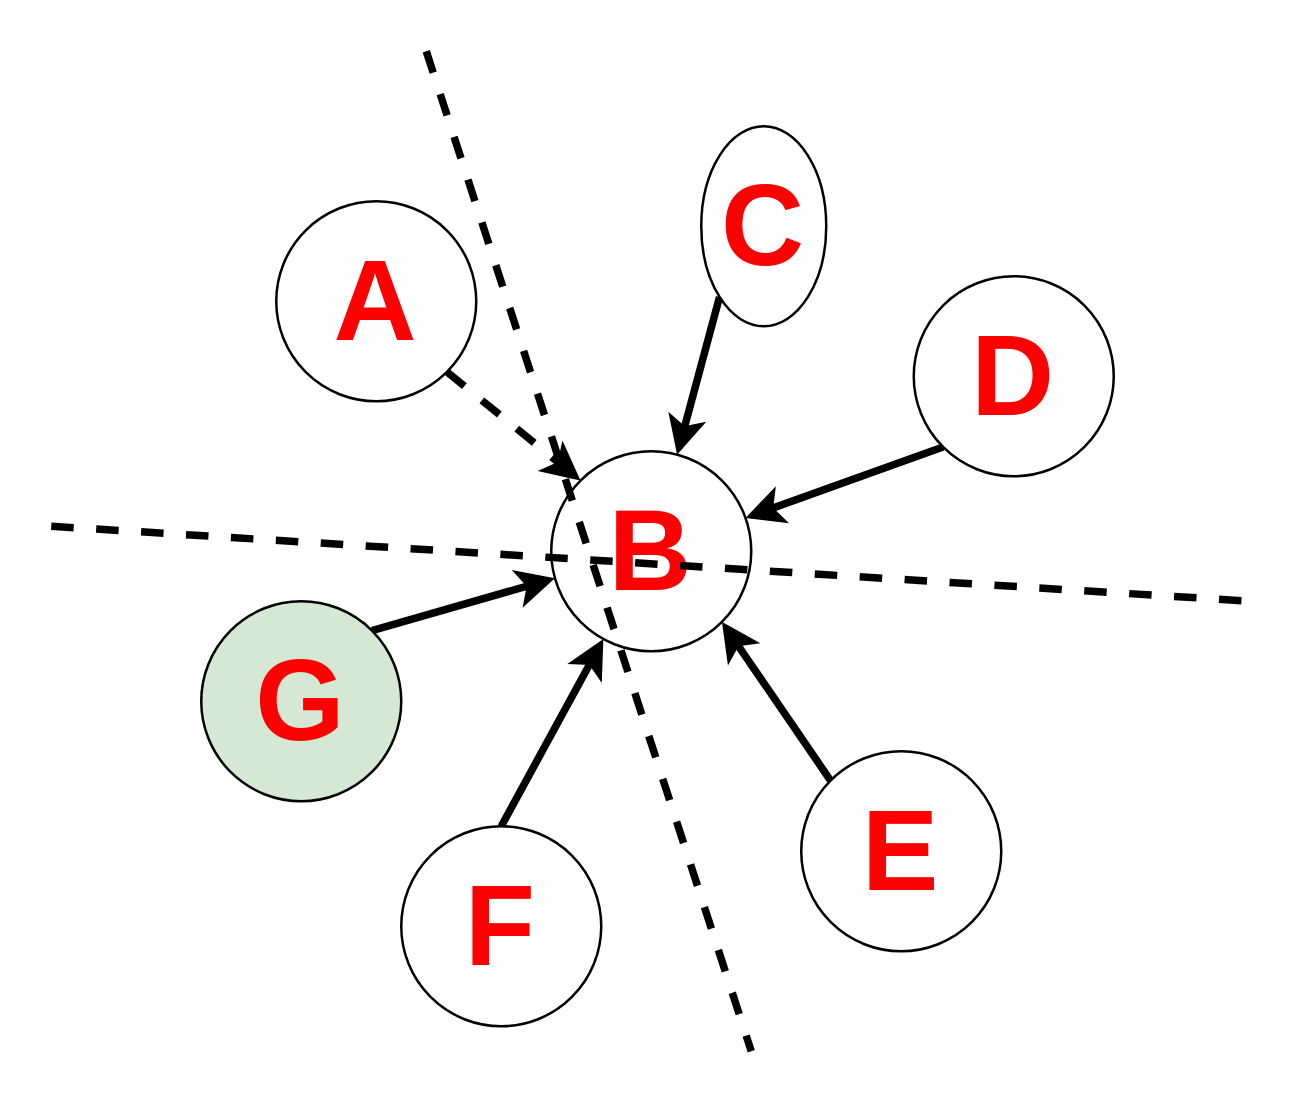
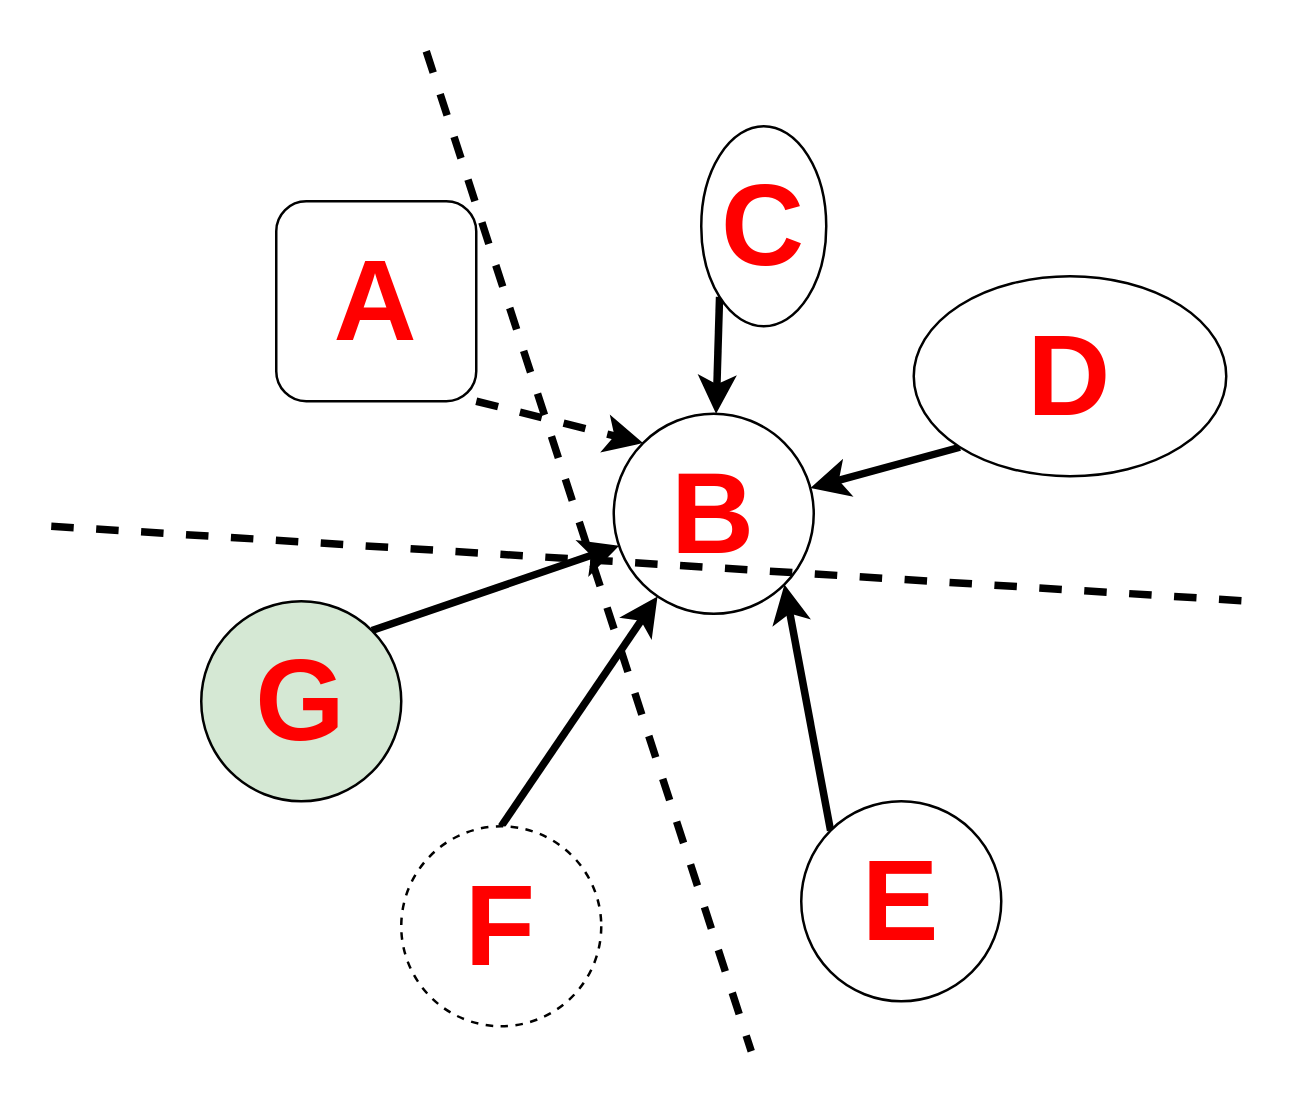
  <mxCell id="0" />
  <mxCell id="1" parent="0" />
- <mxCell id="2" value="B" style="ellipse;whiteSpace=wrap;html=1;aspect=fixed;fontSize=46;fontColor=#FF0000;fontStyle=1;verticalAlign=middle;" vertex="1" parent="1"><mxGeometry x="220" y="180" width="80" height="80" as="geometry" /></mxCell>
+ <mxCell id="2" value="B" style="ellipse;whiteSpace=wrap;html=1;aspect=fixed;fontSize=46;fontColor=#FF0000;fontStyle=1;verticalAlign=middle;" vertex="1" parent="1"><mxGeometry x="245" y="165" width="80" height="80" as="geometry" /></mxCell>
  <mxCell id="3" style="rounded=0;orthogonalLoop=1;jettySize=auto;html=1;exitX=1;exitY=1;exitDx=0;exitDy=0;entryX=0;entryY=0;entryDx=0;entryDy=0;strokeWidth=3;dashed=1;" edge="1" parent="1" source="4" target="2"><mxGeometry relative="1" as="geometry" /></mxCell>
- <mxCell id="4" value="A" style="ellipse;whiteSpace=wrap;html=1;aspect=fixed;fontSize=46;fontColor=#FF0000;fontStyle=1;verticalAlign=middle;" vertex="1" parent="1"><mxGeometry x="110" y="80" width="80" height="80" as="geometry" /></mxCell>
+ <mxCell id="4" value="A" style="whiteSpace=wrap;html=1;aspect=fixed;fontSize=46;fontColor=#FF0000;fontStyle=1;verticalAlign=middle;rounded=1;" vertex="1" parent="1"><mxGeometry x="110" y="80" width="80" height="80" as="geometry" /></mxCell>
  <mxCell id="5" style="edgeStyle=none;shape=connector;rounded=0;orthogonalLoop=1;jettySize=auto;html=1;exitX=0;exitY=1;exitDx=0;exitDy=0;strokeColor=default;strokeWidth=3;align=center;verticalAlign=middle;fontFamily=Helvetica;fontSize=11;fontColor=default;labelBackgroundColor=default;endArrow=classic;" edge="1" parent="1" source="6" target="2"><mxGeometry relative="1" as="geometry" /></mxCell>
  <mxCell id="6" value="C" style="ellipse;whiteSpace=wrap;html=1;aspect=fixed;fontSize=46;fontColor=#FF0000;fontStyle=1;verticalAlign=middle;" vertex="1" parent="1"><mxGeometry x="280" y="50" width="50" height="80" as="geometry" /></mxCell>
  <mxCell id="7" style="edgeStyle=none;shape=connector;rounded=0;orthogonalLoop=1;jettySize=auto;html=1;exitX=0;exitY=1;exitDx=0;exitDy=0;strokeColor=default;strokeWidth=3;align=center;verticalAlign=middle;fontFamily=Helvetica;fontSize=11;fontColor=default;labelBackgroundColor=default;endArrow=classic;" edge="1" parent="1" source="8" target="2"><mxGeometry relative="1" as="geometry" /></mxCell>
- <mxCell id="8" value="D" style="ellipse;whiteSpace=wrap;html=1;aspect=fixed;fontSize=46;fontColor=#FF0000;fontStyle=1;verticalAlign=middle;" vertex="1" parent="1"><mxGeometry x="365" y="110" width="80" height="80" as="geometry" /></mxCell>
+ <mxCell id="8" value="D" style="ellipse;whiteSpace=wrap;html=1;aspect=fixed;fontSize=46;fontColor=#FF0000;fontStyle=1;verticalAlign=middle;" vertex="1" parent="1"><mxGeometry x="365" y="110" width="125" height="80" as="geometry" /></mxCell>
  <mxCell id="9" style="edgeStyle=none;shape=connector;rounded=0;orthogonalLoop=1;jettySize=auto;html=1;exitX=0;exitY=0;exitDx=0;exitDy=0;entryX=1;entryY=1;entryDx=0;entryDy=0;strokeColor=default;strokeWidth=3;align=center;verticalAlign=middle;fontFamily=Helvetica;fontSize=11;fontColor=default;labelBackgroundColor=default;endArrow=classic;" edge="1" parent="1" source="10" target="2"><mxGeometry relative="1" as="geometry" /></mxCell>
- <mxCell id="10" value="E" style="ellipse;whiteSpace=wrap;html=1;aspect=fixed;fontSize=46;fontColor=#FF0000;fontStyle=1;verticalAlign=middle;" vertex="1" parent="1"><mxGeometry x="320" y="300" width="80" height="80" as="geometry" /></mxCell>
+ <mxCell id="10" value="E" style="ellipse;whiteSpace=wrap;html=1;aspect=fixed;fontSize=46;fontColor=#FF0000;fontStyle=1;verticalAlign=middle;" vertex="1" parent="1"><mxGeometry x="320" y="320" width="80" height="80" as="geometry" /></mxCell>
  <mxCell id="11" style="edgeStyle=none;shape=connector;rounded=0;orthogonalLoop=1;jettySize=auto;html=1;exitX=0.5;exitY=0;exitDx=0;exitDy=0;strokeColor=default;strokeWidth=3;align=center;verticalAlign=middle;fontFamily=Helvetica;fontSize=11;fontColor=default;labelBackgroundColor=default;endArrow=classic;" edge="1" parent="1" source="12" target="2"><mxGeometry relative="1" as="geometry" /></mxCell>
- <mxCell id="12" value="F" style="ellipse;whiteSpace=wrap;html=1;aspect=fixed;fontSize=46;fontColor=#FF0000;fontStyle=1;verticalAlign=middle;" vertex="1" parent="1"><mxGeometry x="160" y="330" width="80" height="80" as="geometry" /></mxCell>
+ <mxCell id="12" value="F" style="ellipse;whiteSpace=wrap;html=1;aspect=fixed;fontSize=46;fontColor=#FF0000;fontStyle=1;verticalAlign=middle;dashed=1;" vertex="1" parent="1"><mxGeometry x="160" y="330" width="80" height="80" as="geometry" /></mxCell>
  <mxCell id="13" style="edgeStyle=none;shape=connector;rounded=0;orthogonalLoop=1;jettySize=auto;html=1;exitX=1;exitY=0;exitDx=0;exitDy=0;strokeColor=default;strokeWidth=3;align=center;verticalAlign=middle;fontFamily=Helvetica;fontSize=11;fontColor=default;labelBackgroundColor=default;endArrow=classic;" edge="1" parent="1" source="14" target="2"><mxGeometry relative="1" as="geometry" /></mxCell>
  <mxCell id="14" value="G" style="ellipse;whiteSpace=wrap;html=1;aspect=fixed;fontSize=46;fontColor=#FF0000;fontStyle=1;verticalAlign=middle;fillColor=#d5e8d4;" vertex="1" parent="1"><mxGeometry x="80" y="240" width="80" height="80" as="geometry" /></mxCell>
  <mxCell id="15" value="" style="endArrow=none;dashed=1;html=1;rounded=0;strokeColor=default;strokeWidth=3;align=center;verticalAlign=middle;fontFamily=Helvetica;fontSize=11;fontColor=default;labelBackgroundColor=default;" edge="1" parent="1"><mxGeometry width="50" height="50" relative="1" as="geometry"><mxPoint x="20" y="210" as="sourcePoint" /><mxPoint x="500" y="240" as="targetPoint" /></mxGeometry></mxCell>
  <mxCell id="16" value="" style="endArrow=none;dashed=1;html=1;rounded=0;strokeColor=default;strokeWidth=3;align=center;verticalAlign=middle;fontFamily=Helvetica;fontSize=11;fontColor=default;labelBackgroundColor=default;" edge="1" parent="1"><mxGeometry width="50" height="50" relative="1" as="geometry"><mxPoint x="170" y="20" as="sourcePoint" /><mxPoint x="300" y="420" as="targetPoint" /></mxGeometry></mxCell>
